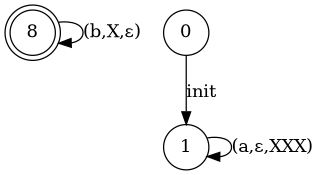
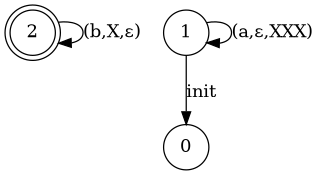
  digraph {
    rankdir=TB
    node [shape=circle]
-   2 [shape=doublecircle label=8]
+   2 [shape=doublecircle]
    0
    1
    2 -> 2 [label=<(b,X,&epsilon;)>]
-   0 -> 1 [label=init]
+   1 -> 0 [label=init]
    1 -> 1 [label=<(a,&epsilon;,XXX)>]
  }
